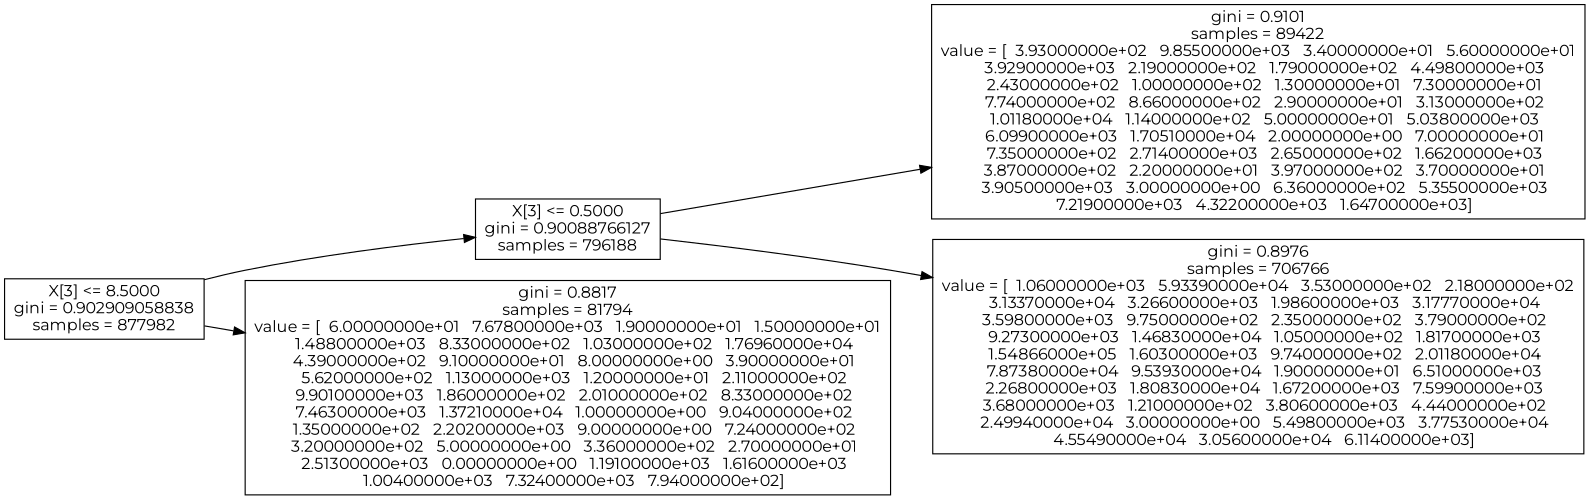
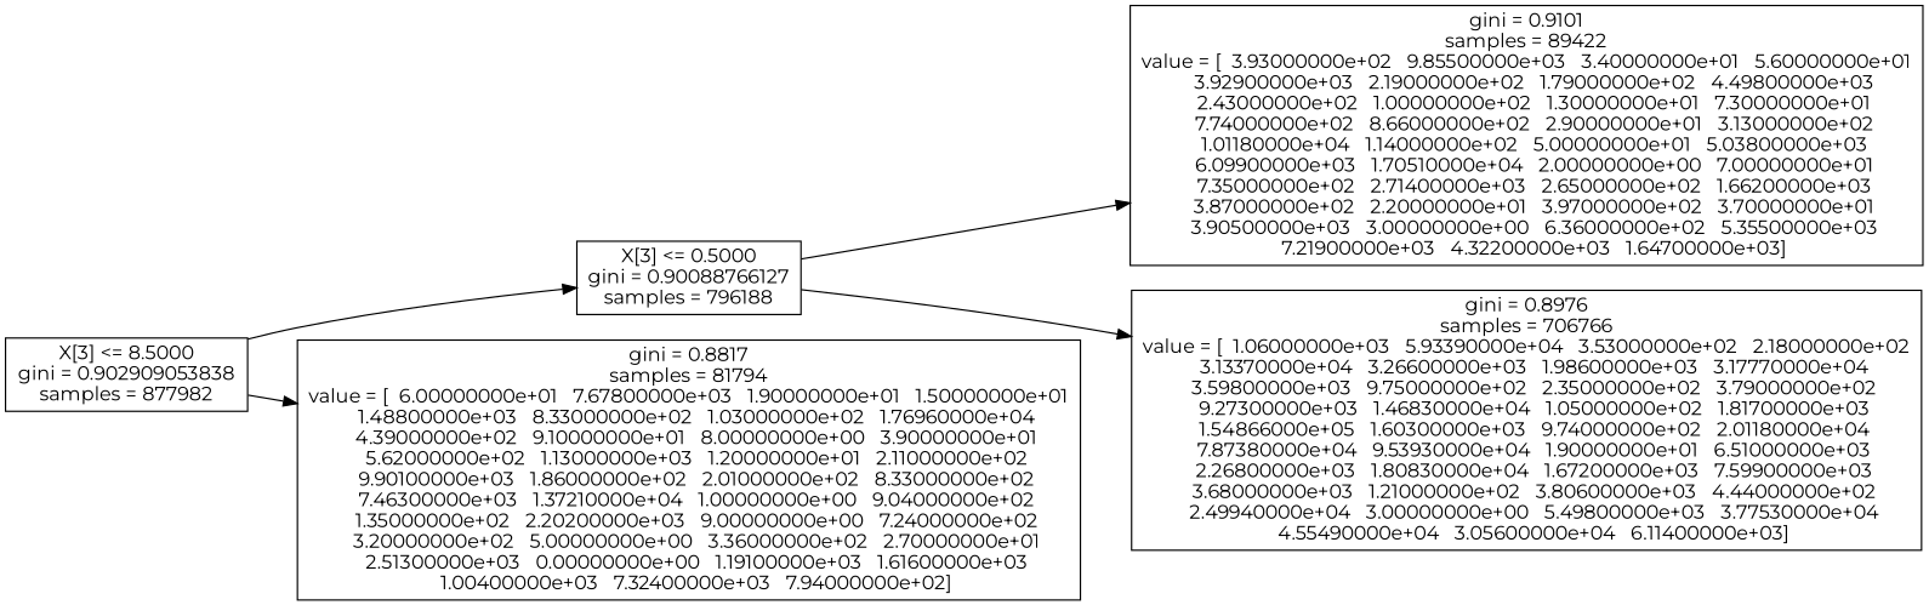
  digraph {
    rankdir=LR
    fontname=Montserrat
    node [shape=box fontname=Montserrat]
    edge [fontname=Montserrat]
-   n1 [label="X[3] <= 8.5000\ngini = 0.902909058838\nsamples = 877982"]
+   n1 [label="X[3] <= 8.5000\ngini = 0.902909053838\nsamples = 877982"]
    n2 [label="X[3] <= 0.5000\ngini = 0.90088766127\nsamples = 796188"]
    n3 [label="gini = 0.8817\nsamples = 81794\nvalue = [  6.00000000e+01   7.67800000e+03   1.90000000e+01   1.50000000e+01\n   1.48800000e+03   8.33000000e+02   1.03000000e+02   1.76960000e+04\n   4.39000000e+02   9.10000000e+01   8.00000000e+00   3.90000000e+01\n   5.62000000e+02   1.13000000e+03   1.20000000e+01   2.11000000e+02\n   9.90100000e+03   1.86000000e+02   2.01000000e+02   8.33000000e+02\n   7.46300000e+03   1.37210000e+04   1.00000000e+00   9.04000000e+02\n   1.35000000e+02   2.20200000e+03   9.00000000e+00   7.24000000e+02\n   3.20000000e+02   5.00000000e+00   3.36000000e+02   2.70000000e+01\n   2.51300000e+03   0.00000000e+00   1.19100000e+03   1.61600000e+03\n   1.00400000e+03   7.32400000e+03   7.94000000e+02]"]
    n4 [label="gini = 0.9101\nsamples = 89422\nvalue = [  3.93000000e+02   9.85500000e+03   3.40000000e+01   5.60000000e+01\n   3.92900000e+03   2.19000000e+02   1.79000000e+02   4.49800000e+03\n   2.43000000e+02   1.00000000e+02   1.30000000e+01   7.30000000e+01\n   7.74000000e+02   8.66000000e+02   2.90000000e+01   3.13000000e+02\n   1.01180000e+04   1.14000000e+02   5.00000000e+01   5.03800000e+03\n   6.09900000e+03   1.70510000e+04   2.00000000e+00   7.00000000e+01\n   7.35000000e+02   2.71400000e+03   2.65000000e+02   1.66200000e+03\n   3.87000000e+02   2.20000000e+01   3.97000000e+02   3.70000000e+01\n   3.90500000e+03   3.00000000e+00   6.36000000e+02   5.35500000e+03\n   7.21900000e+03   4.32200000e+03   1.64700000e+03]"]
    n5 [label="gini = 0.8976\nsamples = 706766\nvalue = [  1.06000000e+03   5.93390000e+04   3.53000000e+02   2.18000000e+02\n   3.13370000e+04   3.26600000e+03   1.98600000e+03   3.17770000e+04\n   3.59800000e+03   9.75000000e+02   2.35000000e+02   3.79000000e+02\n   9.27300000e+03   1.46830000e+04   1.05000000e+02   1.81700000e+03\n   1.54866000e+05   1.60300000e+03   9.74000000e+02   2.01180000e+04\n   7.87380000e+04   9.53930000e+04   1.90000000e+01   6.51000000e+03\n   2.26800000e+03   1.80830000e+04   1.67200000e+03   7.59900000e+03\n   3.68000000e+03   1.21000000e+02   3.80600000e+03   4.44000000e+02\n   2.49940000e+04   3.00000000e+00   5.49800000e+03   3.77530000e+04\n   4.55490000e+04   3.05600000e+04   6.11400000e+03]"]
    n1 -> n2
    n1 -> n3
    n2 -> n4
    n2 -> n5
  }
